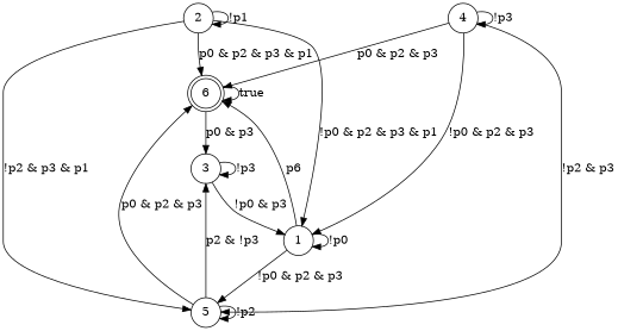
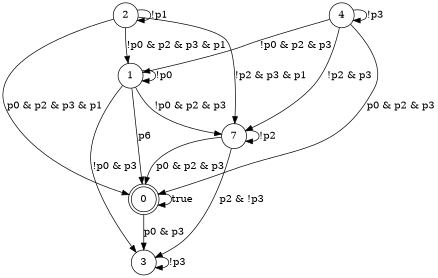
  digraph {
    rankdir=TB
    node [shape=circle]
-   n1 [label=6 shape=doublecircle]
+   n1 [label=0 shape=doublecircle]
    n2 [label=3]
    n3 [label=1]
-   n4 [label=5]
+   n4 [label=7]
    n5 [label=2]
    n6 [label=4]
    n1 -> n1 [label=true]
    n1 -> n2 [label="p0 & p3"]
    n2 -> n2 [label="!p3"]
-   n2 -> n3 [label="!p0 & p3"]
+   n3 -> n2 [label="!p0 & p3"]
    n3 -> n1 [label=p6]
    n3 -> n3 [label="!p0"]
    n3 -> n4 [label="!p0 & p2 & p3"]
    n4 -> n1 [label="p0 & p2 & p3"]
    n4 -> n2 [label="p2 & !p3"]
    n4 -> n4 [label="!p2"]
    n5 -> n1 [label="p0 & p2 & p3 & p1"]
    n5 -> n3 [label="!p0 & p2 & p3 & p1"]
    n5 -> n4 [label="!p2 & p3 & p1"]
    n5 -> n5 [label="!p1"]
    n6 -> n1 [label="p0 & p2 & p3"]
    n6 -> n3 [label="!p0 & p2 & p3"]
    n6 -> n4 [label="!p2 & p3"]
    n6 -> n6 [label="!p3"]
  }
